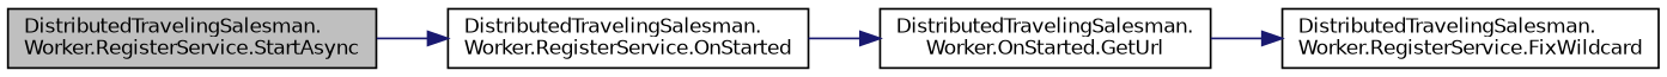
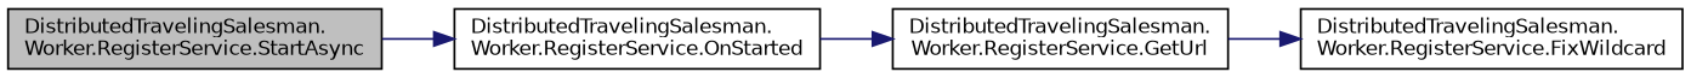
  digraph {
    rankdir=LR
    node [color=black fillcolor=white fontname=Helvetica fontsize=10 shape=record style=filled]
    edge [color=midnightblue fontname=Helvetica fontsize=10 labelfontname=Helvetica labelfontsize=10 style=solid]
    n1 [fillcolor=grey75 fontcolor=black height=0.2 label="DistributedTravelingSalesman.\lWorker.RegisterService.StartAsync" width=0.4]
    n2 [height=0.2 label="DistributedTravelingSalesman.\lWorker.RegisterService.OnStarted" width=0.4]
-   n3 [height=0.2 label="DistributedTravelingSalesman.\lWorker.OnStarted.GetUrl" width=0.4]
+   n3 [height=0.2 label="DistributedTravelingSalesman.\lWorker.RegisterService.GetUrl" width=0.4]
    n4 [height=0.2 label="DistributedTravelingSalesman.\lWorker.RegisterService.FixWildcard" width=0.4]
    n1 -> n2
    n2 -> n3
    n3 -> n4
  }
